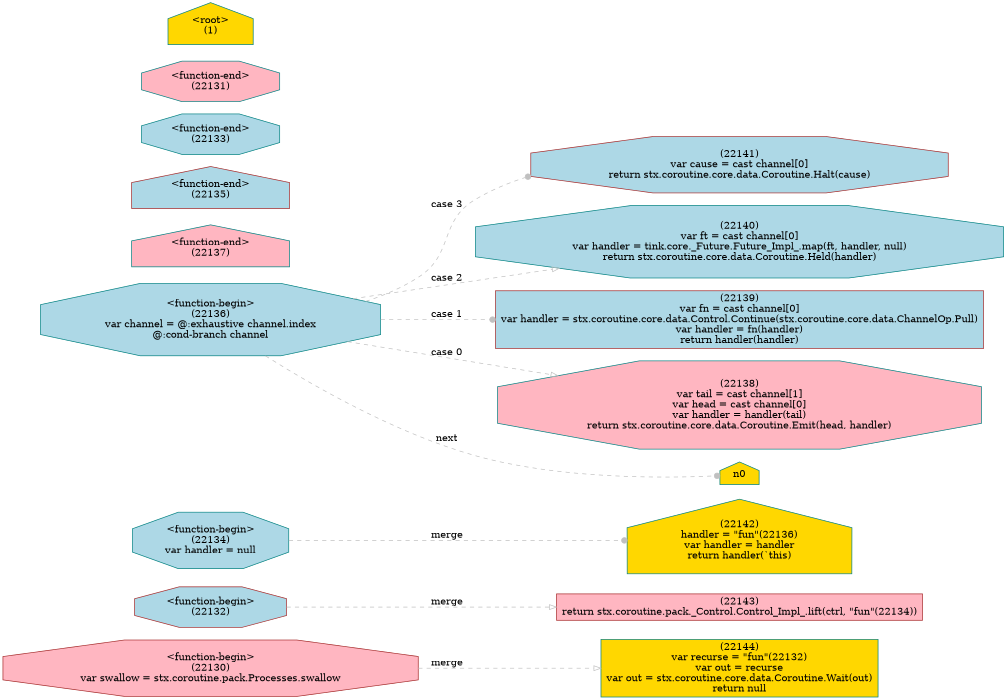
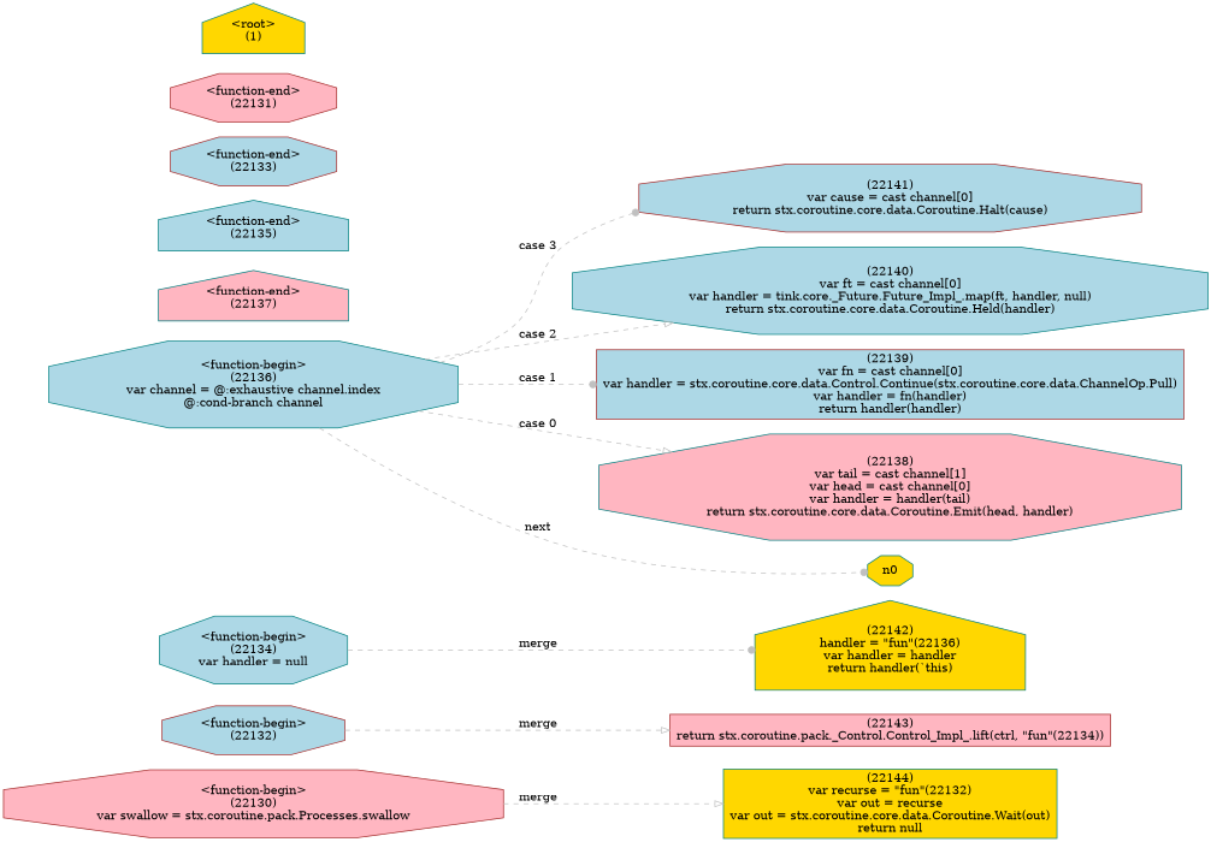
  digraph {
    rankdir=LR
    node [color=teal fillcolor=lightblue shape=octagon style=filled]
    edge [arrowhead=dot color=gray style=dashed]
    n22144 [fillcolor=gold label="(22144)\nvar recurse = \"fun\"(22132)\nvar out = recurse\nvar out = stx.coroutine.core.data.Coroutine.Wait(out)\nreturn null" shape=box]
    n22143 [color=brown fillcolor=lightpink label="(22143)\nreturn stx.coroutine.pack._Control.Control_Impl_.lift(ctrl, \"fun\"(22134))" shape=box]
    n22142 [fillcolor=gold label="(22142)\nhandler = \"fun\"(22136)\nvar handler = handler\nreturn handler(`this)" shape=house]
    n22141 [color=brown label="(22141)\nvar cause = cast channel[0]\nreturn stx.coroutine.core.data.Coroutine.Halt(cause)"]
    n22140 [label="(22140)\nvar ft = cast channel[0]\nvar handler = tink.core._Future.Future_Impl_.map(ft, handler, null)\nreturn stx.coroutine.core.data.Coroutine.Held(handler)"]
    n22139 [color=brown label="(22139)\nvar fn = cast channel[0]\nvar handler = stx.coroutine.core.data.Control.Continue(stx.coroutine.core.data.ChannelOp.Pull)\nvar handler = fn(handler)\nreturn handler(handler)" shape=box]
    n22138 [fillcolor=lightpink label="(22138)\nvar tail = cast channel[1]\nvar head = cast channel[0]\nvar handler = handler(tail)\nreturn stx.coroutine.core.data.Coroutine.Emit(head, handler)"]
    n22137 [fillcolor=lightpink label="<function-end>\n(22137)" shape=house]
    n22136 [label="<function-begin>\n(22136)\nvar channel = @:exhaustive channel.index\n@:cond-branch channel"]
-   n0 [fillcolor=gold shape=house]
-   n22135 [color=brown label="<function-end>\n(22135)" shape=house]
+   n0 [fillcolor=gold]
+   n22135 [label="<function-end>\n(22135)" shape=house]
    n22134 [label="<function-begin>\n(22134)\nvar handler = null"]
-   n22133 [label="<function-end>\n(22133)"]
+   n22133 [color=brown label="<function-end>\n(22133)"]
    n22132 [color=brown label="<function-begin>\n(22132)"]
-   n22131 [fillcolor=lightpink label="<function-end>\n(22131)"]
+   n22131 [color=brown fillcolor=lightpink label="<function-end>\n(22131)"]
    n22130 [color=brown fillcolor=lightpink label="<function-begin>\n(22130)\nvar swallow = stx.coroutine.pack.Processes.swallow"]
    n1 [fillcolor=gold label="<root>\n(1)" shape=house]
    n22136 -> n22141 [label="case 3"]
    n22136 -> n22140 [arrowhead=onormal label="case 2"]
    n22136 -> n22139 [label="case 1"]
    n22136 -> n22138 [arrowhead=onormal label="case 0"]
    n22136 -> n0 [label=next]
    n22134 -> n22142 [label=merge]
    n22132 -> n22143 [arrowhead=onormal label=merge]
    n22130 -> n22144 [arrowhead=onormal label=merge]
  }
